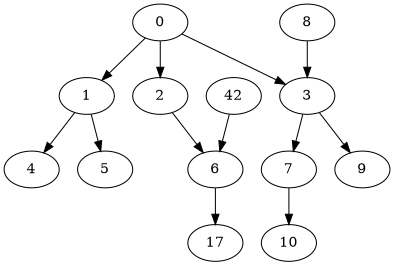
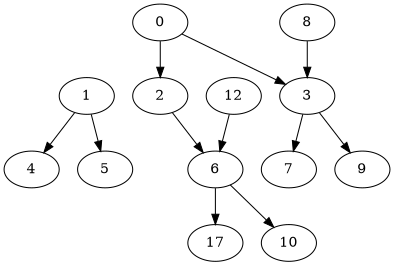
  digraph {
    0
    1
    2
    3
    4
    5
    6
    7
    9
    10
    n11 [label=17]
    8
-   12 [label=42]
+   12
    subgraph sub_1 {
      rank=same
    }
-   0 -> 1
    0 -> 2
    0 -> 3
    1 -> 4
    1 -> 5
    2 -> 6
    3 -> 7
    3 -> 9
-   7 -> 10
+   6 -> 10
    6 -> n11
    8 -> 3
    12 -> 6
  }
